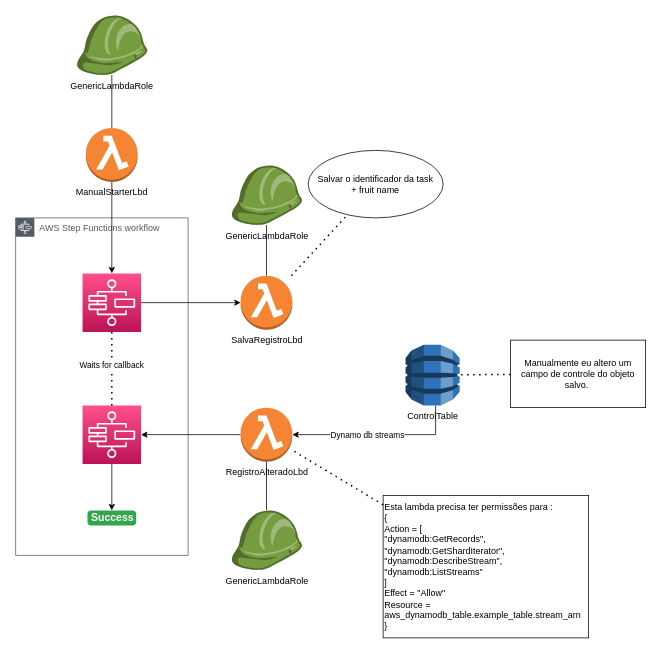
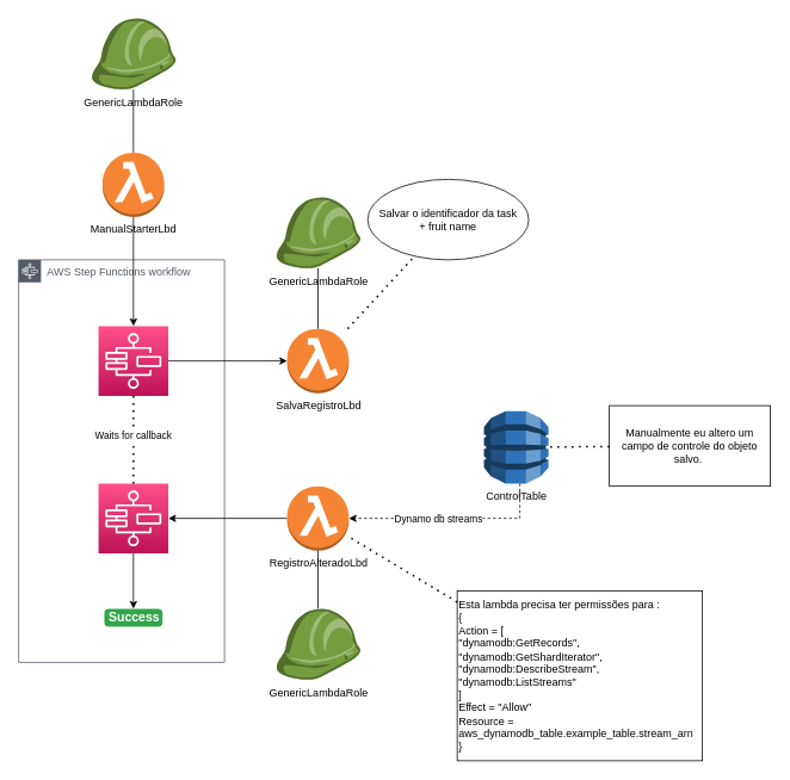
  <mxCell id="0" />
  <mxCell id="1" parent="0" />
  <mxCell id="2" value="AWS Step Functions workflow" style="sketch=0;outlineConnect=0;gradientColor=none;html=1;whiteSpace=wrap;fontSize=12;fontStyle=0;shape=mxgraph.aws4.group;grIcon=mxgraph.aws4.group_aws_step_functions_workflow;strokeColor=#545B64;fillColor=none;verticalAlign=top;align=left;spacingLeft=30;fontColor=#545B64;dashed=0;" parent="1" vertex="1"><mxGeometry x="20" y="290" width="230" height="450" as="geometry" /></mxCell>
- <mxCell id="3" style="edgeStyle=orthogonalEdgeStyle;rounded=0;orthogonalLoop=1;jettySize=auto;html=1;" parent="1" source="5" target="10" edge="1"><mxGeometry relative="1" as="geometry"><Array as="points"><mxPoint x="580" y="579" /></Array></mxGeometry></mxCell>
+ <mxCell id="3" style="edgeStyle=orthogonalEdgeStyle;rounded=0;orthogonalLoop=1;jettySize=auto;html=1;dashed=1;" parent="1" source="5" target="10" edge="1"><mxGeometry relative="1" as="geometry"><Array as="points"><mxPoint x="580" y="579" /></Array></mxGeometry></mxCell>
  <mxCell id="4" value="Dynamo db streams" style="edgeLabel;html=1;align=center;verticalAlign=middle;resizable=0;points=[];" parent="3" vertex="1" connectable="0"><mxGeometry x="0.469" y="-1" relative="1" as="geometry"><mxPoint x="38" y="1" as="offset" /></mxGeometry></mxCell>
  <mxCell id="5" value="ControlTable" style="outlineConnect=0;dashed=0;verticalLabelPosition=bottom;verticalAlign=top;align=center;html=1;shape=mxgraph.aws3.dynamo_db;fillColor=#2E73B8;gradientColor=none;" parent="1" vertex="1"><mxGeometry x="540" y="459" width="72" height="81" as="geometry" /></mxCell>
  <mxCell id="6" value="SalvaRegistroLbd" style="outlineConnect=0;dashed=0;verticalLabelPosition=bottom;verticalAlign=top;align=center;html=1;shape=mxgraph.aws3.lambda_function;fillColor=#F58534;gradientColor=none;" parent="1" vertex="1"><mxGeometry x="320" y="367" width="69" height="72" as="geometry" /></mxCell>
  <mxCell id="7" style="edgeStyle=orthogonalEdgeStyle;rounded=0;orthogonalLoop=1;jettySize=auto;html=1;" parent="1" source="8" target="12" edge="1"><mxGeometry relative="1" as="geometry"><mxPoint x="148.238" y="349" as="targetPoint" /></mxGeometry></mxCell>
  <mxCell id="8" value="ManualStarterLbd&lt;br&gt;" style="outlineConnect=0;dashed=0;verticalLabelPosition=bottom;verticalAlign=top;align=center;html=1;shape=mxgraph.aws3.lambda_function;fillColor=#F58534;gradientColor=none;" parent="1" vertex="1"><mxGeometry x="113.75" y="170" width="69" height="72" as="geometry" /></mxCell>
  <mxCell id="9" style="edgeStyle=orthogonalEdgeStyle;rounded=0;orthogonalLoop=1;jettySize=auto;html=1;" parent="1" source="10" target="14" edge="1"><mxGeometry relative="1" as="geometry" /></mxCell>
  <mxCell id="10" value="RegistroAlteradoLbd" style="outlineConnect=0;dashed=0;verticalLabelPosition=bottom;verticalAlign=top;align=center;html=1;shape=mxgraph.aws3.lambda_function;fillColor=#F58534;gradientColor=none;" parent="1" vertex="1"><mxGeometry x="320" y="543" width="69" height="72" as="geometry" /></mxCell>
  <mxCell id="11" style="edgeStyle=orthogonalEdgeStyle;rounded=0;orthogonalLoop=1;jettySize=auto;html=1;" parent="1" source="12" target="6" edge="1"><mxGeometry relative="1" as="geometry" /></mxCell>
  <mxCell id="12" value="" style="sketch=0;points=[[0,0,0],[0.25,0,0],[0.5,0,0],[0.75,0,0],[1,0,0],[0,1,0],[0.25,1,0],[0.5,1,0],[0.75,1,0],[1,1,0],[0,0.25,0],[0,0.5,0],[0,0.75,0],[1,0.25,0],[1,0.5,0],[1,0.75,0]];outlineConnect=0;fontColor=#232F3E;gradientColor=#FF4F8B;gradientDirection=north;fillColor=#BC1356;strokeColor=#ffffff;dashed=0;verticalLabelPosition=bottom;verticalAlign=top;align=center;html=1;fontSize=12;fontStyle=0;aspect=fixed;shape=mxgraph.aws4.resourceIcon;resIcon=mxgraph.aws4.step_functions;" parent="1" vertex="1"><mxGeometry x="109.25" y="364" width="78" height="78" as="geometry" /></mxCell>
  <mxCell id="13" style="edgeStyle=orthogonalEdgeStyle;rounded=0;orthogonalLoop=1;jettySize=auto;html=1;" parent="1" source="14" target="17" edge="1"><mxGeometry relative="1" as="geometry" /></mxCell>
  <mxCell id="14" value="" style="sketch=0;points=[[0,0,0],[0.25,0,0],[0.5,0,0],[0.75,0,0],[1,0,0],[0,1,0],[0.25,1,0],[0.5,1,0],[0.75,1,0],[1,1,0],[0,0.25,0],[0,0.5,0],[0,0.75,0],[1,0.25,0],[1,0.5,0],[1,0.75,0]];outlineConnect=0;fontColor=#232F3E;gradientColor=#FF4F8B;gradientDirection=north;fillColor=#BC1356;strokeColor=#ffffff;dashed=0;verticalLabelPosition=bottom;verticalAlign=top;align=center;html=1;fontSize=12;fontStyle=0;aspect=fixed;shape=mxgraph.aws4.resourceIcon;resIcon=mxgraph.aws4.step_functions;" parent="1" vertex="1"><mxGeometry x="109.25" y="540" width="78" height="78" as="geometry" /></mxCell>
  <mxCell id="15" value="" style="endArrow=none;dashed=1;html=1;dashPattern=1 3;strokeWidth=2;rounded=0;" parent="1" source="14" target="12" edge="1"><mxGeometry width="50" height="50" relative="1" as="geometry"><mxPoint x="200" y="470" as="sourcePoint" /><mxPoint x="250" y="420" as="targetPoint" /></mxGeometry></mxCell>
  <mxCell id="16" value="Waits for callback" style="edgeLabel;html=1;align=center;verticalAlign=middle;resizable=0;points=[];" parent="15" vertex="1" connectable="0"><mxGeometry x="0.092" y="1" relative="1" as="geometry"><mxPoint as="offset" /></mxGeometry></mxCell>
  <mxCell id="17" value="Success" style="html=1;shadow=0;dashed=0;shape=mxgraph.bootstrap.rrect;rSize=5;strokeColor=none;strokeWidth=1;fillColor=#33A64C;fontColor=#FFFFFF;whiteSpace=wrap;align=left;verticalAlign=middle;spacingLeft=0;fontStyle=1;fontSize=14;spacing=5;" parent="1" vertex="1"><mxGeometry x="115.75" y="680" width="65" height="20" as="geometry" /></mxCell>
  <mxCell id="18" value="Salvar o identificador da task&lt;br&gt;+ fruit name" style="ellipse;whiteSpace=wrap;html=1;" parent="1" vertex="1"><mxGeometry x="410" y="200" width="180" height="90" as="geometry" /></mxCell>
  <mxCell id="19" value="" style="endArrow=none;dashed=1;html=1;dashPattern=1 3;strokeWidth=2;rounded=0;" parent="1" source="6" target="18" edge="1"><mxGeometry width="50" height="50" relative="1" as="geometry"><mxPoint x="180" y="390" as="sourcePoint" /><mxPoint x="230" y="340" as="targetPoint" /></mxGeometry></mxCell>
  <mxCell id="20" value="Manualmente eu altero um campo de controle do objeto salvo.&amp;nbsp;" style="rounded=0;whiteSpace=wrap;html=1;" parent="1" vertex="1"><mxGeometry x="680" y="453" width="180" height="90" as="geometry" /></mxCell>
  <mxCell id="21" value="" style="endArrow=none;dashed=1;html=1;dashPattern=1 3;strokeWidth=2;rounded=0;" parent="1" source="20" target="5" edge="1"><mxGeometry width="50" height="50" relative="1" as="geometry"><mxPoint x="398" y="377" as="sourcePoint" /><mxPoint x="469" y="300" as="targetPoint" /></mxGeometry></mxCell>
  <mxCell id="22" value="GenericLambdaRole" style="outlineConnect=0;dashed=0;verticalLabelPosition=bottom;verticalAlign=top;align=center;html=1;shape=mxgraph.aws3.role;fillColor=#759C3E;gradientColor=none;" parent="1" vertex="1"><mxGeometry x="101" y="20" width="94.5" height="79.5" as="geometry" /></mxCell>
  <mxCell id="23" value="" style="endArrow=none;html=1;rounded=0;" parent="1" source="8" target="22" edge="1"><mxGeometry width="50" height="50" relative="1" as="geometry"><mxPoint x="300" as="sourcePoint" y="230" /><mxPoint x="350" y="180" as="targetPoint" /></mxGeometry></mxCell>
  <mxCell id="24" value="GenericLambdaRole" style="outlineConnect=0;dashed=0;verticalLabelPosition=bottom;verticalAlign=top;align=center;html=1;shape=mxgraph.aws3.role;fillColor=#759C3E;gradientColor=none;" parent="1" vertex="1"><mxGeometry x="307.25" y="220" width="94.5" height="79.5" as="geometry" /></mxCell>
  <mxCell id="25" value="" style="endArrow=none;html=1;rounded=0;" parent="1" source="6" target="24" edge="1"><mxGeometry width="50" height="50" relative="1" as="geometry"><mxPoint x="350" y="330" as="sourcePoint" /><mxPoint x="350" y="260" as="targetPoint" /></mxGeometry></mxCell>
  <mxCell id="26" value="GenericLambdaRole" style="outlineConnect=0;dashed=0;verticalLabelPosition=bottom;verticalAlign=top;align=center;html=1;shape=mxgraph.aws3.role;fillColor=#759C3E;gradientColor=none;" parent="1" vertex="1"><mxGeometry x="307.25" y="680" width="94.5" height="79.5" as="geometry" /></mxCell>
  <mxCell id="27" value="" style="endArrow=none;html=1;rounded=0;" parent="1" source="26" target="10" edge="1"><mxGeometry width="50" height="50" relative="1" as="geometry"><mxPoint x="481" y="717" as="sourcePoint" /><mxPoint x="480" y="650" as="targetPoint" /></mxGeometry></mxCell>
  <mxCell id="28" value="Esta lambda precisa ter permissões para :&lt;br&gt;        {&lt;br&gt;          Action = [&lt;br&gt;            &quot;dynamodb:GetRecords&quot;,&lt;br&gt;            &quot;dynamodb:GetShardIterator&quot;,&lt;br&gt;            &quot;dynamodb:DescribeStream&quot;,&lt;br&gt;            &quot;dynamodb:ListStreams&quot;&lt;br&gt;          ]&lt;br&gt;          Effect   = &quot;Allow&quot;&lt;br&gt;          Resource = aws_dynamodb_table.example_table.stream_arn&lt;br&gt;        }" style="rounded=0;whiteSpace=wrap;html=1;align=left;" vertex="1" parent="1"><mxGeometry x="510" y="660" width="274" height="190" as="geometry" /></mxCell>
  <mxCell id="29" value="" style="endArrow=none;dashed=1;html=1;dashPattern=1 3;strokeWidth=2;rounded=0;" edge="1" parent="1" source="28" target="10"><mxGeometry width="50" height="50" relative="1" as="geometry"><mxPoint x="500" y="660" as="sourcePoint" /><mxPoint x="550" y="610" as="targetPoint" /></mxGeometry></mxCell>
